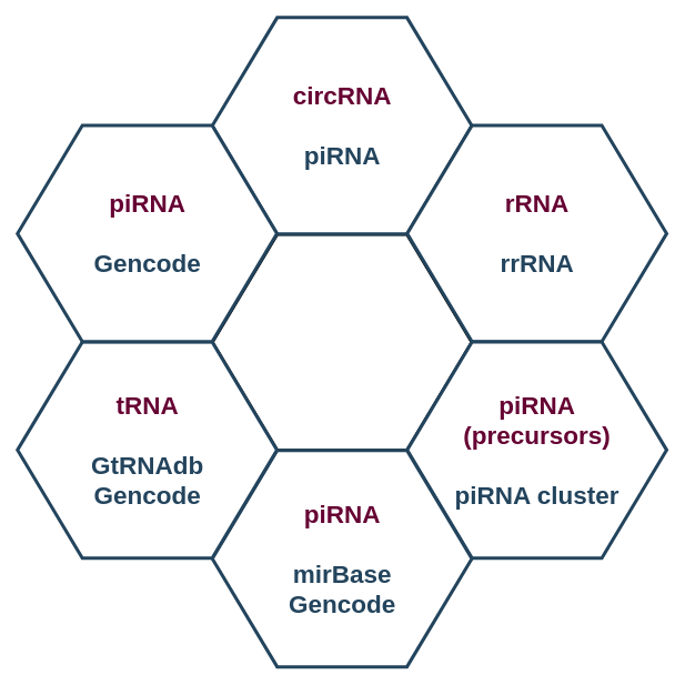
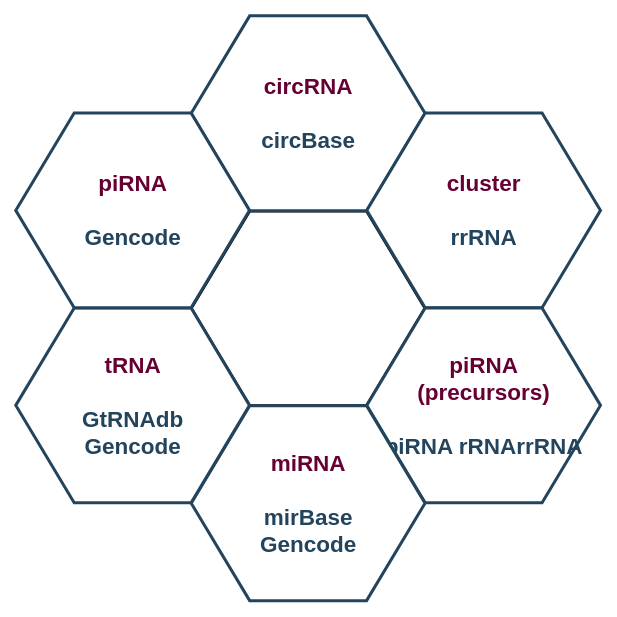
  <mxCell id="0" />
  <mxCell id="1" parent="0" />
  <mxCell id="2" value="" style="shape=hexagon;perimeter=hexagonPerimeter2;whiteSpace=wrap;html=1;shadow=0;labelBackgroundColor=none;fontFamily=Helvetica;fontSize=28;align=center;strokeWidth=4;fontStyle=1" parent="1" vertex="1"><mxGeometry x="254.579" y="280.798" width="311.842" height="259.868" as="geometry" /></mxCell>
  <mxCell id="3" value="" style="triangle;whiteSpace=wrap;html=1;shadow=0;labelBackgroundColor=none;strokeColor=none;fillColor=#FFFFFF;fontFamily=Helvetica;fontSize=28;fontColor=#23445d;align=center;rotation=90;gradientColor=none;flipV=1;flipH=1;opacity=20;strokeWidth=4;fontStyle=1" parent="1" vertex="1"><mxGeometry x="135.5" y="298.667" width="72" height="152" as="geometry" /></mxCell>
- <mxCell id="4" value="&lt;font style=&quot;font-size: 30px;&quot;&gt;&lt;font color=&quot;#660033&quot; style=&quot;font-size: 30px;&quot;&gt;circRNA&lt;/font&gt;&lt;br style=&quot;font-size: 30px;&quot;&gt;&lt;br style=&quot;font-size: 30px;&quot;&gt;piRNA&lt;br style=&quot;font-size: 30px;&quot;&gt;&lt;/font&gt;" style="shape=hexagon;perimeter=hexagonPerimeter2;whiteSpace=wrap;html=1;shadow=0;labelBackgroundColor=none;strokeColor=#23445D;fillColor=#ffffff;gradientColor=none;fontFamily=Helvetica;fontSize=30;fontColor=#23445D;align=center;strokeWidth=4;fontStyle=1" parent="1" vertex="1"><mxGeometry x="254.579" y="20.667" width="311.842" height="259.868" as="geometry" /></mxCell>
- <mxCell id="5" value="&lt;font style=&quot;font-size: 30px;&quot;&gt;&lt;font color=&quot;#660033&quot; style=&quot;font-size: 30px;&quot;&gt;rRNA&lt;/font&gt;&lt;br style=&quot;font-size: 30px;&quot;&gt;&lt;br style=&quot;font-size: 30px;&quot;&gt;rrRNA&lt;br style=&quot;font-size: 30px;&quot;&gt;&lt;/font&gt;" style="shape=hexagon;perimeter=hexagonPerimeter2;whiteSpace=wrap;html=1;shadow=0;labelBackgroundColor=none;strokeColor=#23445D;fillColor=#FFFFFF;gradientColor=none;fontFamily=Helvetica;fontSize=30;fontColor=#23445d;align=center;strokeWidth=4;fontStyle=1" parent="1" vertex="1"><mxGeometry x="488.658" y="150.2" width="311.842" height="259.868" as="geometry" /></mxCell>
- <mxCell id="6" value="&lt;font style=&quot;font-size: 30px&quot;&gt;&lt;font color=&quot;#660033&quot; style=&quot;font-size: 30px&quot;&gt;piRNA &lt;br&gt;(precursors)&lt;/font&gt;&lt;br style=&quot;font-size: 30px&quot;&gt;&lt;br style=&quot;font-size: 30px&quot;&gt;piRNA cluster&lt;br style=&quot;font-size: 30px&quot;&gt;&lt;/font&gt;" style="shape=hexagon;perimeter=hexagonPerimeter2;whiteSpace=wrap;html=1;shadow=0;labelBackgroundColor=none;strokeColor=#23445D;fillColor=#FFFFFF;gradientColor=none;fontFamily=Helvetica;fontSize=30;fontColor=#23445d;align=center;strokeWidth=4;fontStyle=1" parent="1" vertex="1"><mxGeometry x="488.658" y="410.265" width="311.842" height="259.868" as="geometry" /></mxCell>
- <mxCell id="7" value="&lt;font color=&quot;#660033&quot; style=&quot;font-size: 30px;&quot;&gt;piRNA&lt;br style=&quot;font-size: 30px;&quot;&gt;&lt;/font&gt;&lt;br style=&quot;font-size: 30px;&quot;&gt;mirBase&lt;br style=&quot;font-size: 30px;&quot;&gt;Gencode" style="shape=hexagon;perimeter=hexagonPerimeter2;whiteSpace=wrap;html=1;shadow=0;labelBackgroundColor=none;strokeColor=#23445D;fillColor=#FFFFFF;gradientColor=none;fontFamily=Helvetica;fontSize=30;fontColor=#23445d;align=center;strokeWidth=4;fontStyle=1" parent="1" vertex="1"><mxGeometry x="254.579" y="540.798" width="311.842" height="259.868" as="geometry" /></mxCell>
+ <mxCell id="4" value="&lt;font style=&quot;font-size: 30px;&quot;&gt;&lt;font color=&quot;#660033&quot; style=&quot;font-size: 30px;&quot;&gt;circRNA&lt;/font&gt;&lt;br style=&quot;font-size: 30px;&quot;&gt;&lt;br style=&quot;font-size: 30px;&quot;&gt;circBase&lt;br style=&quot;font-size: 30px;&quot;&gt;&lt;/font&gt;" style="shape=hexagon;perimeter=hexagonPerimeter2;whiteSpace=wrap;html=1;shadow=0;labelBackgroundColor=none;strokeColor=#23445D;fillColor=#ffffff;gradientColor=none;fontFamily=Helvetica;fontSize=30;fontColor=#23445D;align=center;strokeWidth=4;fontStyle=1" parent="1" vertex="1"><mxGeometry x="254.579" y="20.667" width="311.842" height="259.868" as="geometry" /></mxCell>
+ <mxCell id="5" value="&lt;font style=&quot;font-size: 30px;&quot;&gt;&lt;font color=&quot;#660033&quot; style=&quot;font-size: 30px;&quot;&gt;cluster&lt;/font&gt;&lt;br style=&quot;font-size: 30px;&quot;&gt;&lt;br style=&quot;font-size: 30px;&quot;&gt;rrRNA&lt;br style=&quot;font-size: 30px;&quot;&gt;&lt;/font&gt;" style="shape=hexagon;perimeter=hexagonPerimeter2;whiteSpace=wrap;html=1;shadow=0;labelBackgroundColor=none;strokeColor=#23445D;fillColor=#FFFFFF;gradientColor=none;fontFamily=Helvetica;fontSize=30;fontColor=#23445d;align=center;strokeWidth=4;fontStyle=1" parent="1" vertex="1"><mxGeometry x="488.658" y="150.2" width="311.842" height="259.868" as="geometry" /></mxCell>
+ <mxCell id="6" value="&lt;font style=&quot;font-size: 30px&quot;&gt;&lt;font color=&quot;#660033&quot; style=&quot;font-size: 30px&quot;&gt;piRNA &lt;br&gt;(precursors)&lt;/font&gt;&lt;br style=&quot;font-size: 30px&quot;&gt;&lt;br style=&quot;font-size: 30px&quot;&gt;piRNA rRNArrRNA&lt;br style=&quot;font-size: 30px&quot;&gt;&lt;/font&gt;" style="shape=hexagon;perimeter=hexagonPerimeter2;whiteSpace=wrap;html=1;shadow=0;labelBackgroundColor=none;strokeColor=#23445D;fillColor=#FFFFFF;gradientColor=none;fontFamily=Helvetica;fontSize=30;fontColor=#23445d;align=center;strokeWidth=4;fontStyle=1" parent="1" vertex="1"><mxGeometry x="488.658" y="410.265" width="311.842" height="259.868" as="geometry" /></mxCell>
+ <mxCell id="7" value="&lt;font color=&quot;#660033&quot; style=&quot;font-size: 30px;&quot;&gt;miRNA&lt;br style=&quot;font-size: 30px;&quot;&gt;&lt;/font&gt;&lt;br style=&quot;font-size: 30px;&quot;&gt;mirBase&lt;br style=&quot;font-size: 30px;&quot;&gt;Gencode" style="shape=hexagon;perimeter=hexagonPerimeter2;whiteSpace=wrap;html=1;shadow=0;labelBackgroundColor=none;strokeColor=#23445D;fillColor=#FFFFFF;gradientColor=none;fontFamily=Helvetica;fontSize=30;fontColor=#23445d;align=center;strokeWidth=4;fontStyle=1" parent="1" vertex="1"><mxGeometry x="254.579" y="540.798" width="311.842" height="259.868" as="geometry" /></mxCell>
  <mxCell id="8" value="&lt;font color=&quot;#660033&quot; style=&quot;font-size: 30px;&quot;&gt;tRNA&lt;/font&gt;&lt;br style=&quot;font-size: 30px;&quot;&gt;&lt;br style=&quot;font-size: 30px;&quot;&gt;GtRNAdb&lt;br style=&quot;font-size: 30px;&quot;&gt;Gencode" style="shape=hexagon;perimeter=hexagonPerimeter2;whiteSpace=wrap;html=1;shadow=0;labelBackgroundColor=none;strokeColor=#23445D;fillColor=#FFFFFF;gradientColor=none;fontFamily=Helvetica;fontSize=30;fontColor=#23445d;align=center;strokeWidth=4;fontStyle=1" parent="1" vertex="1"><mxGeometry x="20.5" y="410.265" width="311.842" height="259.868" as="geometry" /></mxCell>
  <mxCell id="9" value="&lt;font style=&quot;font-size: 30px;&quot;&gt;&lt;font color=&quot;#660033&quot; style=&quot;font-size: 30px;&quot;&gt;piRNA&lt;/font&gt;&lt;br style=&quot;font-size: 30px;&quot;&gt;&lt;br style=&quot;font-size: 30px;&quot;&gt;Gencode&lt;br style=&quot;font-size: 30px;&quot;&gt;&lt;/font&gt;" style="shape=hexagon;perimeter=hexagonPerimeter2;whiteSpace=wrap;html=1;shadow=0;labelBackgroundColor=none;strokeColor=#23445D;fillColor=#ffffff;gradientColor=none;fontFamily=Helvetica;fontSize=30;fontColor=#23445D;align=center;strokeWidth=4;fontStyle=1" parent="1" vertex="1"><mxGeometry x="20.5" y="150.2" width="311.842" height="259.868" as="geometry" /></mxCell>
